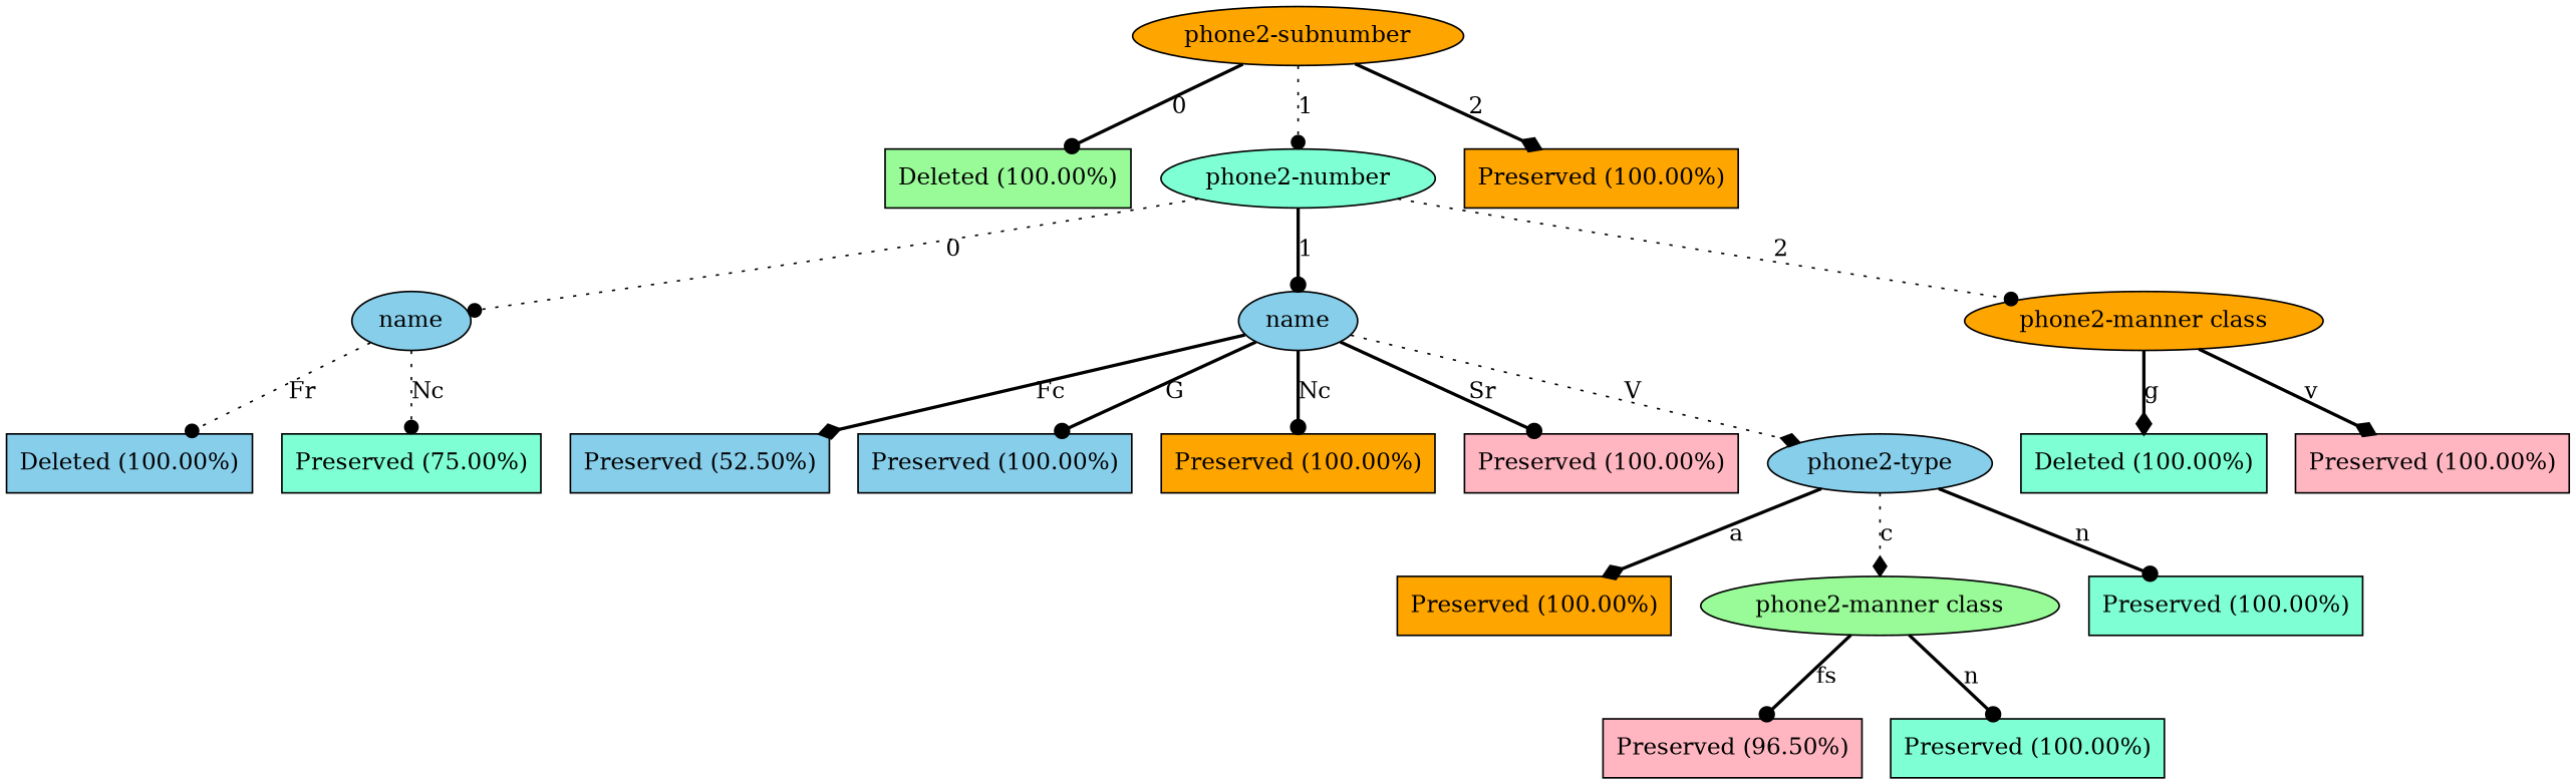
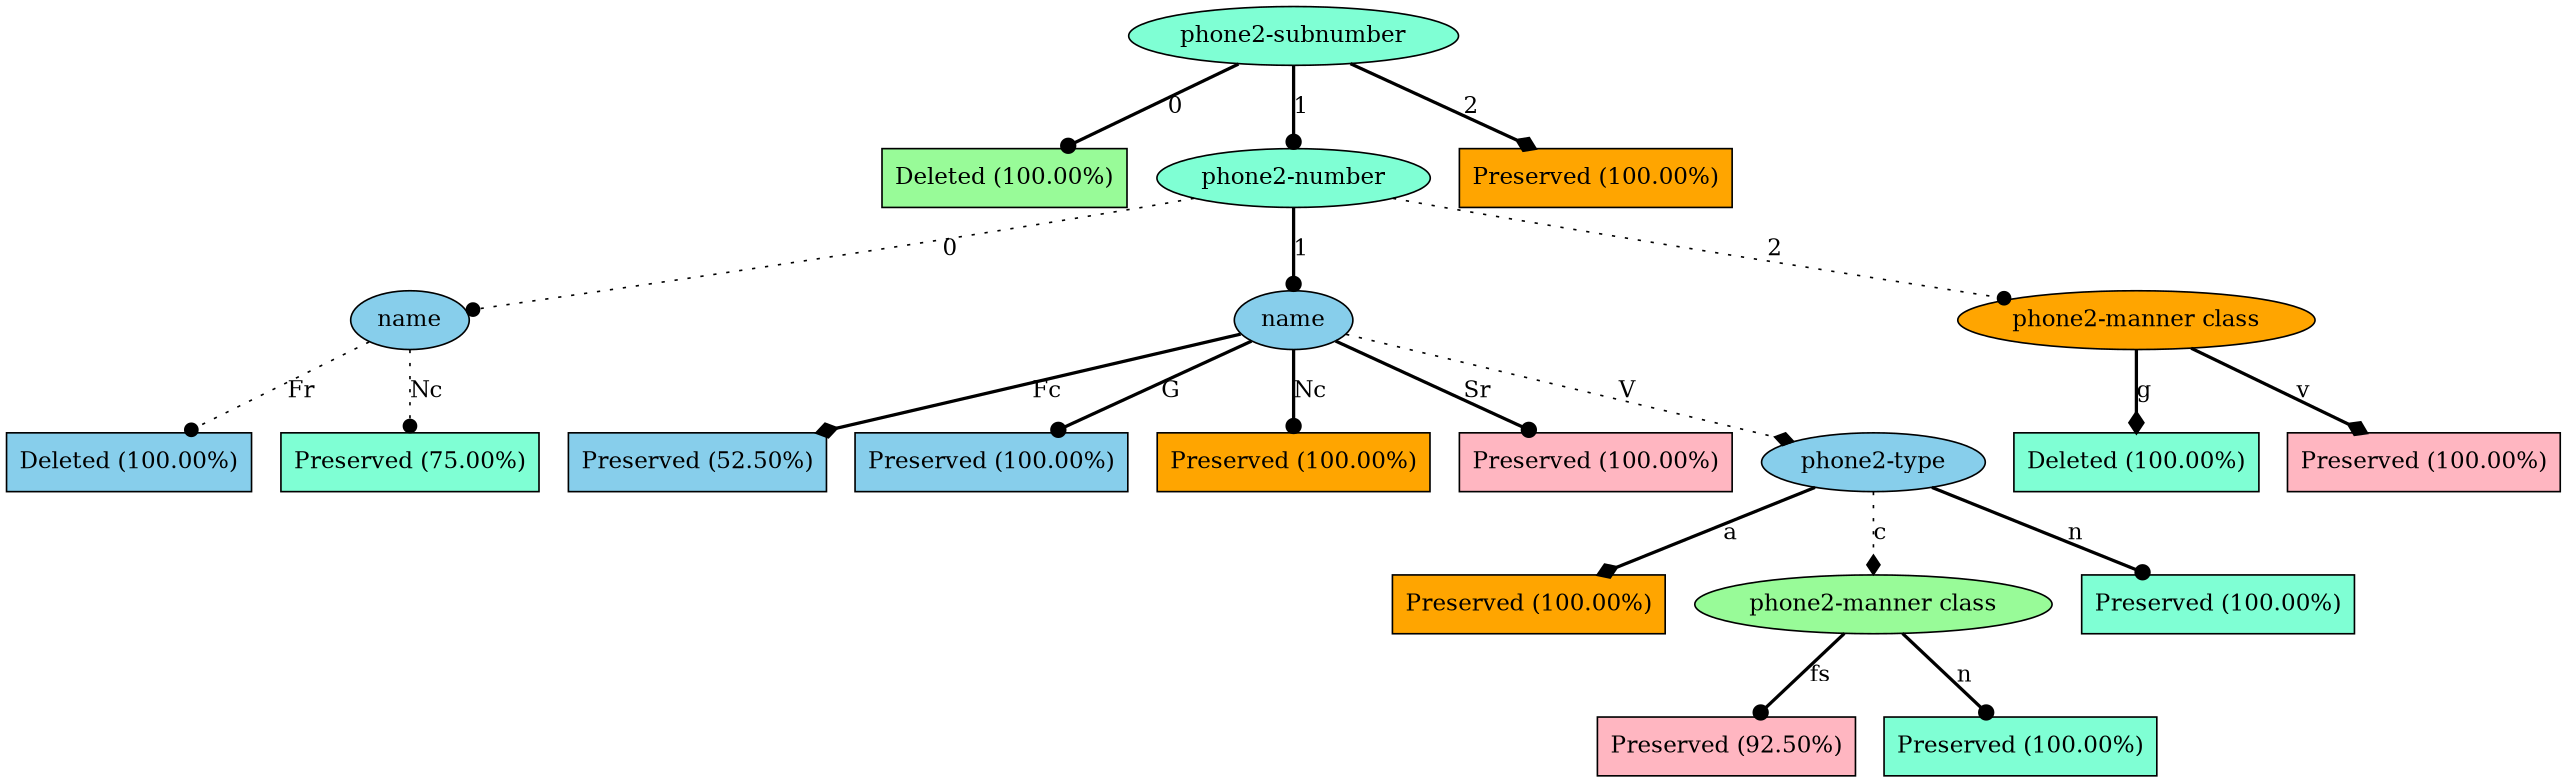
  digraph {
    node [fillcolor=aquamarine shape=box style=filled]
    edge [arrowhead=dot style=bold]
-   n1 [fillcolor=orange label="phone2-subnumber" shape=ellipse]
+   n1 [label="phone2-subnumber" shape=ellipse]
    n2 [fillcolor=palegreen label="Deleted (100.00%)"]
    n3 [label="phone2-number" shape=ellipse]
    n4 [fillcolor=orange label="Preserved (100.00%)"]
    n5 [fillcolor=skyblue label=name shape=ellipse]
    n6 [fillcolor=skyblue label=name shape=ellipse]
    n7 [fillcolor=orange label="phone2-manner class" shape=ellipse]
    n8 [fillcolor=skyblue label="Deleted (100.00%)"]
    n9 [label="Preserved (75.00%)"]
    n10 [fillcolor=skyblue label="Preserved (52.50%)"]
    n11 [fillcolor=skyblue label="Preserved (100.00%)"]
    n12 [fillcolor=orange label="Preserved (100.00%)"]
    n13 [fillcolor=lightpink label="Preserved (100.00%)"]
    n14 [fillcolor=skyblue label="phone2-type" shape=ellipse]
    n15 [label="Deleted (100.00%)"]
    n16 [fillcolor=lightpink label="Preserved (100.00%)"]
    n17 [fillcolor=orange label="Preserved (100.00%)"]
    n18 [fillcolor=palegreen label="phone2-manner class" shape=ellipse]
    n19 [label="Preserved (100.00%)"]
-   n20 [fillcolor=lightpink label="Preserved (96.50%)"]
+   n20 [fillcolor=lightpink label="Preserved (92.50%)"]
    n21 [label="Preserved (100.00%)"]
    n1 -> n2 [label=0]
-   n1 -> n3 [label=1 style=dotted]
+   n1 -> n3 [label=1]
    n1 -> n4 [arrowhead=diamond label=2]
    n3 -> n5 [label=0 style=dotted]
    n3 -> n6 [label=1]
    n3 -> n7 [label=2 style=dotted]
    n5 -> n8 [label=Fr style=dotted]
    n5 -> n9 [label=Nc style=dotted]
    n6 -> n10 [arrowhead=diamond label=Fc]
    n6 -> n11 [label=G]
    n6 -> n12 [label=Nc]
    n6 -> n13 [label=Sr]
    n6 -> n14 [arrowhead=diamond label=V style=dotted]
    n7 -> n15 [arrowhead=diamond label=g]
    n7 -> n16 [arrowhead=diamond label=v]
    n14 -> n17 [arrowhead=diamond label=a]
    n14 -> n18 [arrowhead=diamond label=c style=dotted]
    n14 -> n19 [label=n]
    n18 -> n20 [label=fs]
    n18 -> n21 [label=n]
  }
